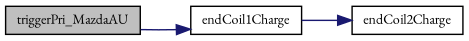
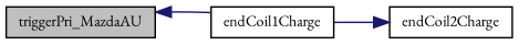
  digraph {
    fontname="EB Garamond"
    rankdir=LR
    node [color=black fillcolor=white fontname="EB Garamond" fontsize=10 shape=record style=filled]
    edge [color=midnightblue fontname="EB Garamond" fontsize=10 labelfontname=Helvetica labelfontsize=10 style=solid]
    n1 [fillcolor=grey75 fontcolor=black height=0.2 label=triggerPri_MazdaAU width=0.4]
    n2 [height=0.2 label=endCoil1Charge width=0.4]
    n3 [height=0.2 label=endCoil2Charge width=0.4]
-   n1 -> n2
+   n2 -> n1
    n2 -> n3
  }
